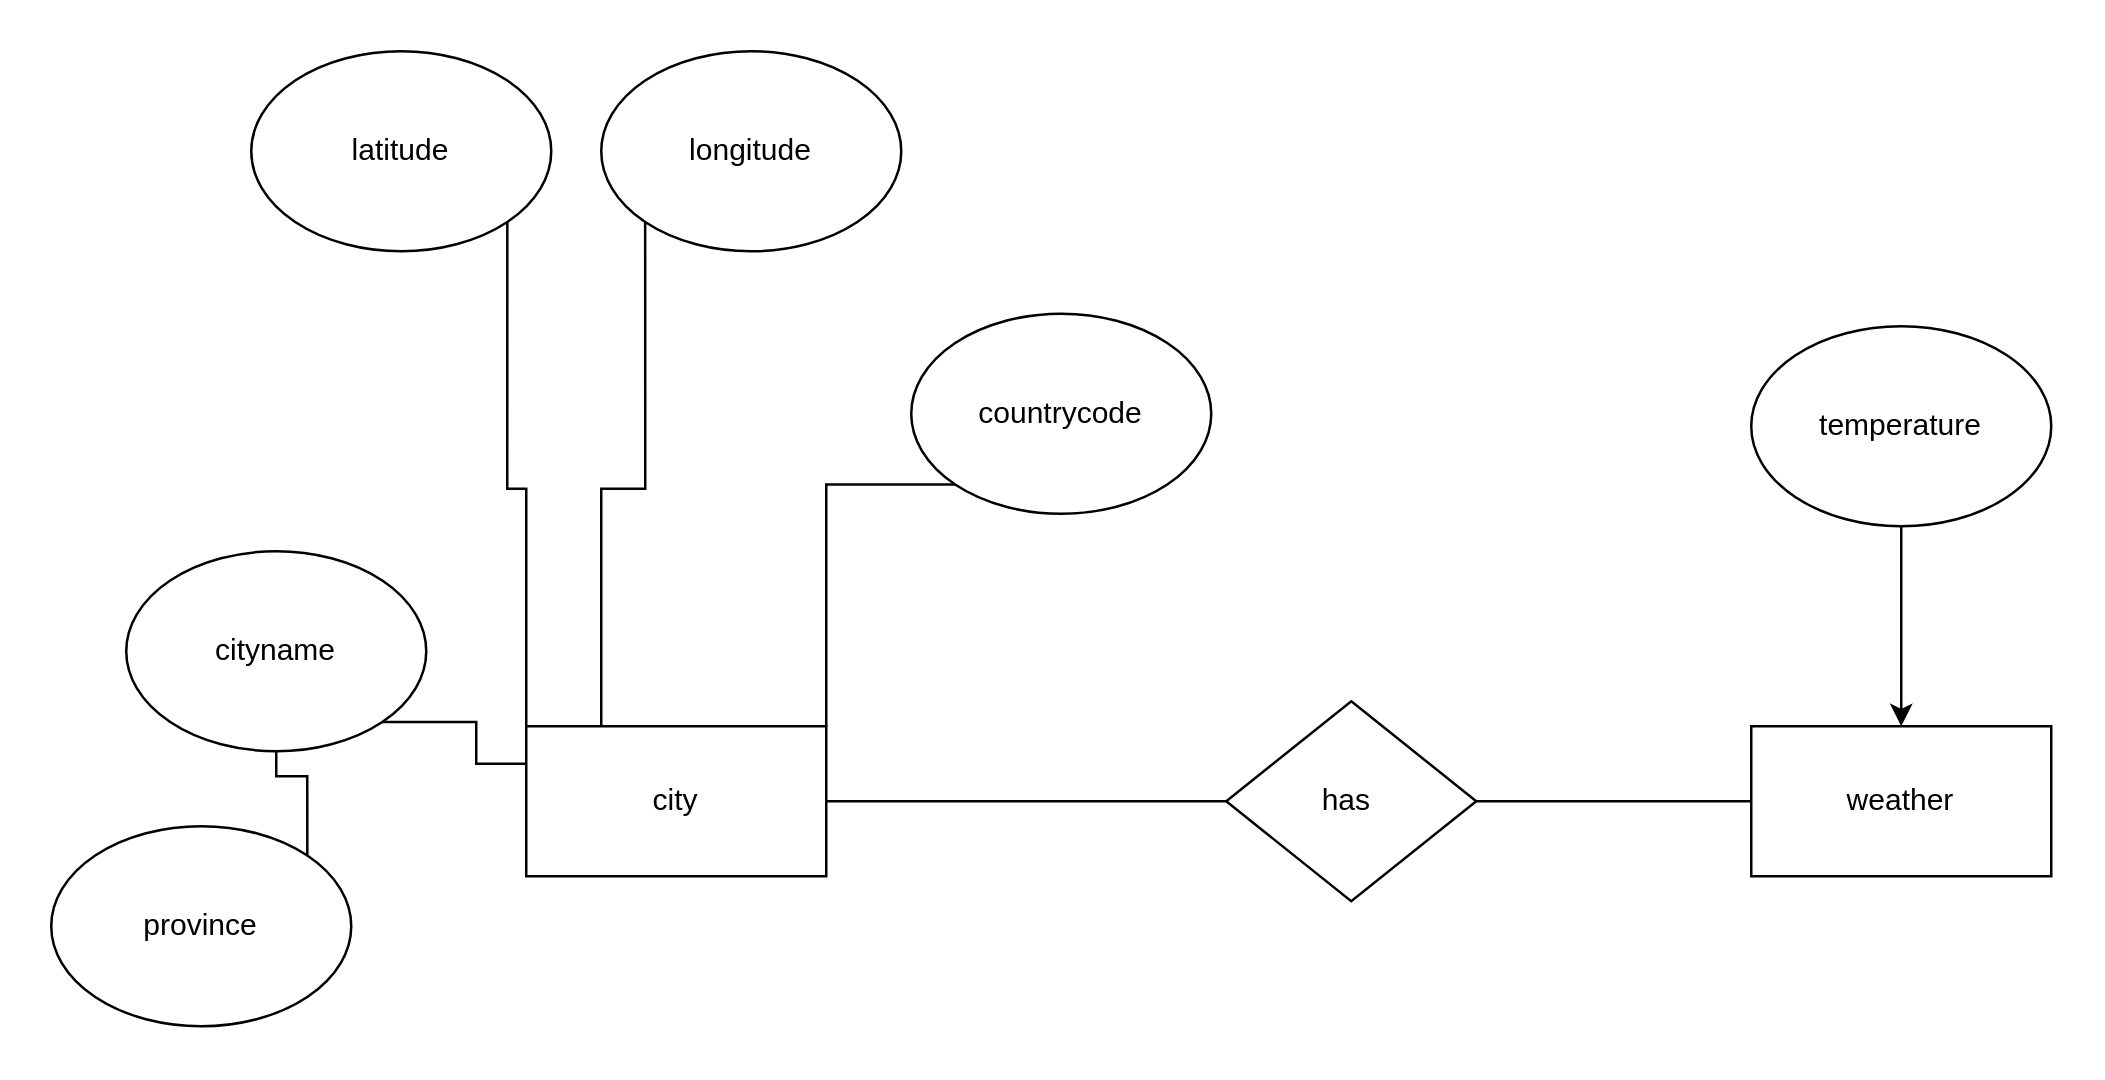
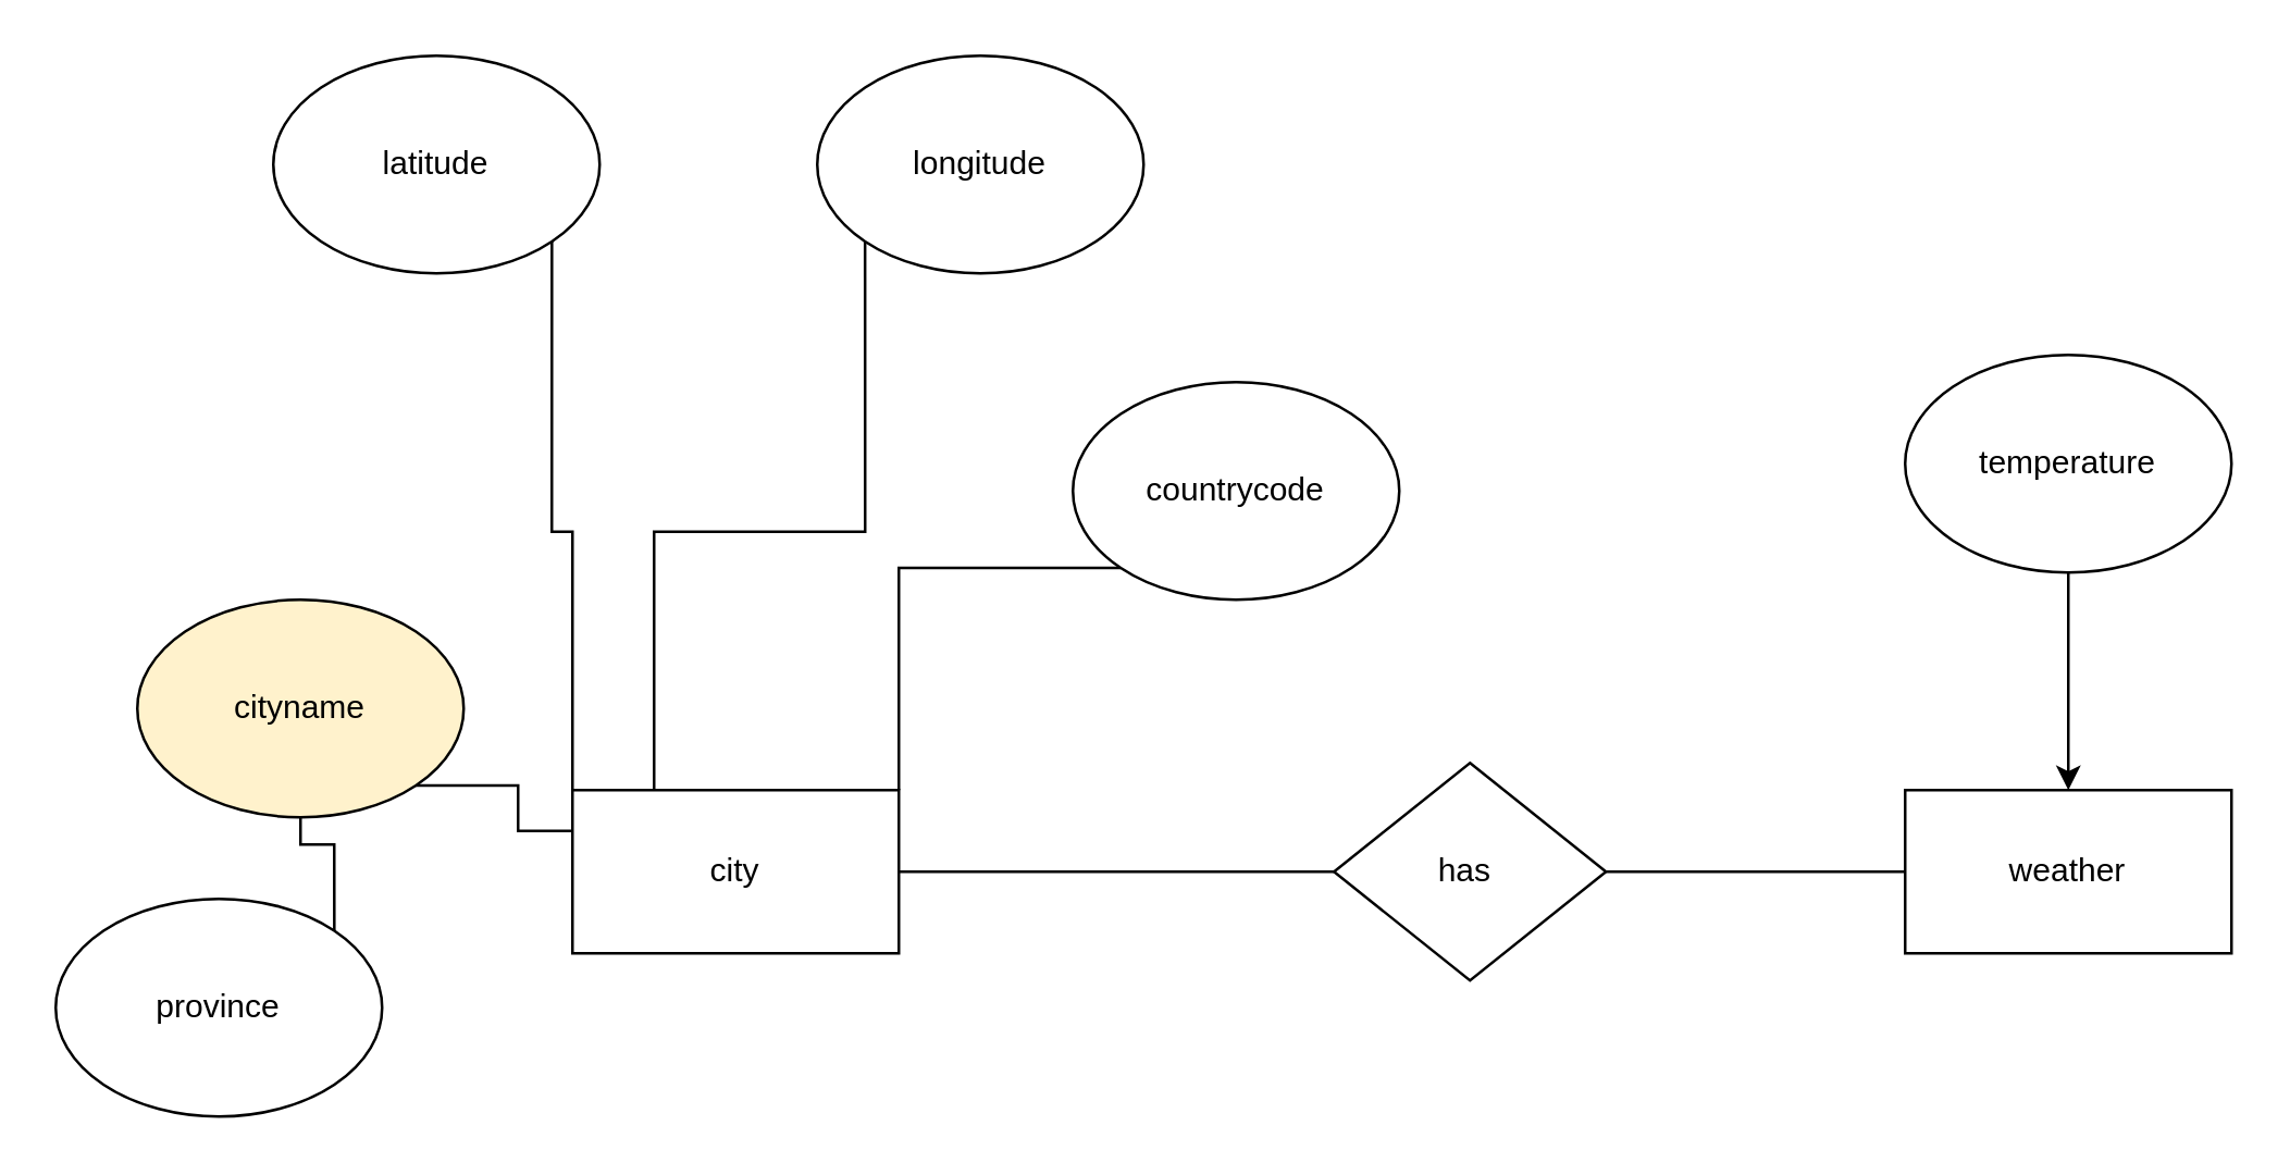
  <mxCell id="0" />
  <mxCell id="1" parent="0" />
  <mxCell id="2" value="city" style="rounded=0;whiteSpace=wrap;html=1;" vertex="1" parent="1"><mxGeometry x="210" y="290" width="120" height="60" as="geometry" /></mxCell>
  <mxCell id="3" style="edgeStyle=orthogonalEdgeStyle;rounded=0;orthogonalLoop=1;jettySize=auto;html=1;exitX=0;exitY=0.5;exitDx=0;exitDy=0;endArrow=none;endFill=0;" edge="1" parent="1" source="4" target="6"><mxGeometry relative="1" as="geometry" /></mxCell>
  <mxCell id="4" value="weather" style="rounded=0;whiteSpace=wrap;html=1;" vertex="1" parent="1"><mxGeometry x="700" y="290" width="120" height="60" as="geometry" /></mxCell>
  <mxCell id="5" style="edgeStyle=orthogonalEdgeStyle;rounded=0;orthogonalLoop=1;jettySize=auto;html=1;exitX=0;exitY=0.5;exitDx=0;exitDy=0;endArrow=none;endFill=0;" edge="1" parent="1" source="6" target="2"><mxGeometry relative="1" as="geometry" /></mxCell>
  <mxCell id="6" value="has&amp;nbsp;" style="rhombus;whiteSpace=wrap;html=1;" vertex="1" parent="1"><mxGeometry x="490" y="280" width="100" height="80" as="geometry" /></mxCell>
  <mxCell id="7" style="edgeStyle=orthogonalEdgeStyle;rounded=0;orthogonalLoop=1;jettySize=auto;html=1;exitX=0;exitY=1;exitDx=0;exitDy=0;entryX=1;entryY=0;entryDx=0;entryDy=0;endArrow=none;endFill=0;" edge="1" parent="1" source="8" target="2"><mxGeometry relative="1" as="geometry" /></mxCell>
- <mxCell id="8" value="countrycode" style="ellipse;whiteSpace=wrap;html=1;" vertex="1" parent="1"><mxGeometry x="364" y="125" width="120" height="80" as="geometry" /></mxCell>
+ <mxCell id="8" value="countrycode" style="ellipse;whiteSpace=wrap;html=1;" vertex="1" parent="1"><mxGeometry x="394" y="140" width="120" height="80" as="geometry" /></mxCell>
  <mxCell id="9" style="edgeStyle=orthogonalEdgeStyle;rounded=0;orthogonalLoop=1;jettySize=auto;html=1;exitX=0;exitY=1;exitDx=0;exitDy=0;entryX=0.25;entryY=0;entryDx=0;entryDy=0;endArrow=none;endFill=0;" edge="1" parent="1" source="10" target="2"><mxGeometry relative="1" as="geometry" /></mxCell>
- <mxCell id="10" value="longitude" style="ellipse;whiteSpace=wrap;html=1;" vertex="1" parent="1"><mxGeometry x="240" y="20" width="120" height="80" as="geometry" /></mxCell>
+ <mxCell id="10" value="longitude" style="ellipse;whiteSpace=wrap;html=1;" vertex="1" parent="1"><mxGeometry x="300" y="20" width="120" height="80" as="geometry" /></mxCell>
  <mxCell id="11" style="edgeStyle=orthogonalEdgeStyle;rounded=0;orthogonalLoop=1;jettySize=auto;html=1;exitX=1;exitY=1;exitDx=0;exitDy=0;entryX=0;entryY=0.25;entryDx=0;entryDy=0;endArrow=none;endFill=0;" edge="1" parent="1" source="12" target="2"><mxGeometry relative="1" as="geometry" /></mxCell>
- <mxCell id="12" value="cityname" style="ellipse;whiteSpace=wrap;html=1;" vertex="1" parent="1"><mxGeometry x="50" y="220" width="120" height="80" as="geometry" /></mxCell>
+ <mxCell id="12" value="cityname" style="ellipse;whiteSpace=wrap;html=1;fillColor=#fff2cc;" vertex="1" parent="1"><mxGeometry x="50" y="220" width="120" height="80" as="geometry" /></mxCell>
  <mxCell id="13" style="edgeStyle=orthogonalEdgeStyle;rounded=0;orthogonalLoop=1;jettySize=auto;html=1;exitX=1;exitY=1;exitDx=0;exitDy=0;entryX=0;entryY=0;entryDx=0;entryDy=0;endArrow=none;endFill=0;" edge="1" parent="1" source="14" target="2"><mxGeometry relative="1" as="geometry" /></mxCell>
  <mxCell id="14" value="latitude" style="ellipse;whiteSpace=wrap;html=1;" vertex="1" parent="1"><mxGeometry y="20" width="120" height="80" as="geometry" x="100" /></mxCell>
  <mxCell id="15" style="edgeStyle=orthogonalEdgeStyle;rounded=0;orthogonalLoop=1;jettySize=auto;html=1;exitX=0.5;exitY=1;exitDx=0;exitDy=0;" edge="1" parent="1" source="16" target="4"><mxGeometry relative="1" as="geometry" /></mxCell>
  <mxCell id="16" value="temperature" style="ellipse;whiteSpace=wrap;html=1;" vertex="1" parent="1"><mxGeometry x="700" y="130" width="120" height="80" as="geometry" /></mxCell>
  <mxCell id="17" style="edgeStyle=orthogonalEdgeStyle;rounded=0;orthogonalLoop=1;jettySize=auto;html=1;exitX=1;exitY=0;exitDx=0;exitDy=0;endArrow=none;endFill=0;" edge="1" parent="1" source="18" target="12"><mxGeometry relative="1" as="geometry" /></mxCell>
  <mxCell id="18" value="province" style="ellipse;whiteSpace=wrap;html=1;" vertex="1" parent="1"><mxGeometry x="20" y="330" width="120" height="80" as="geometry" /></mxCell>
